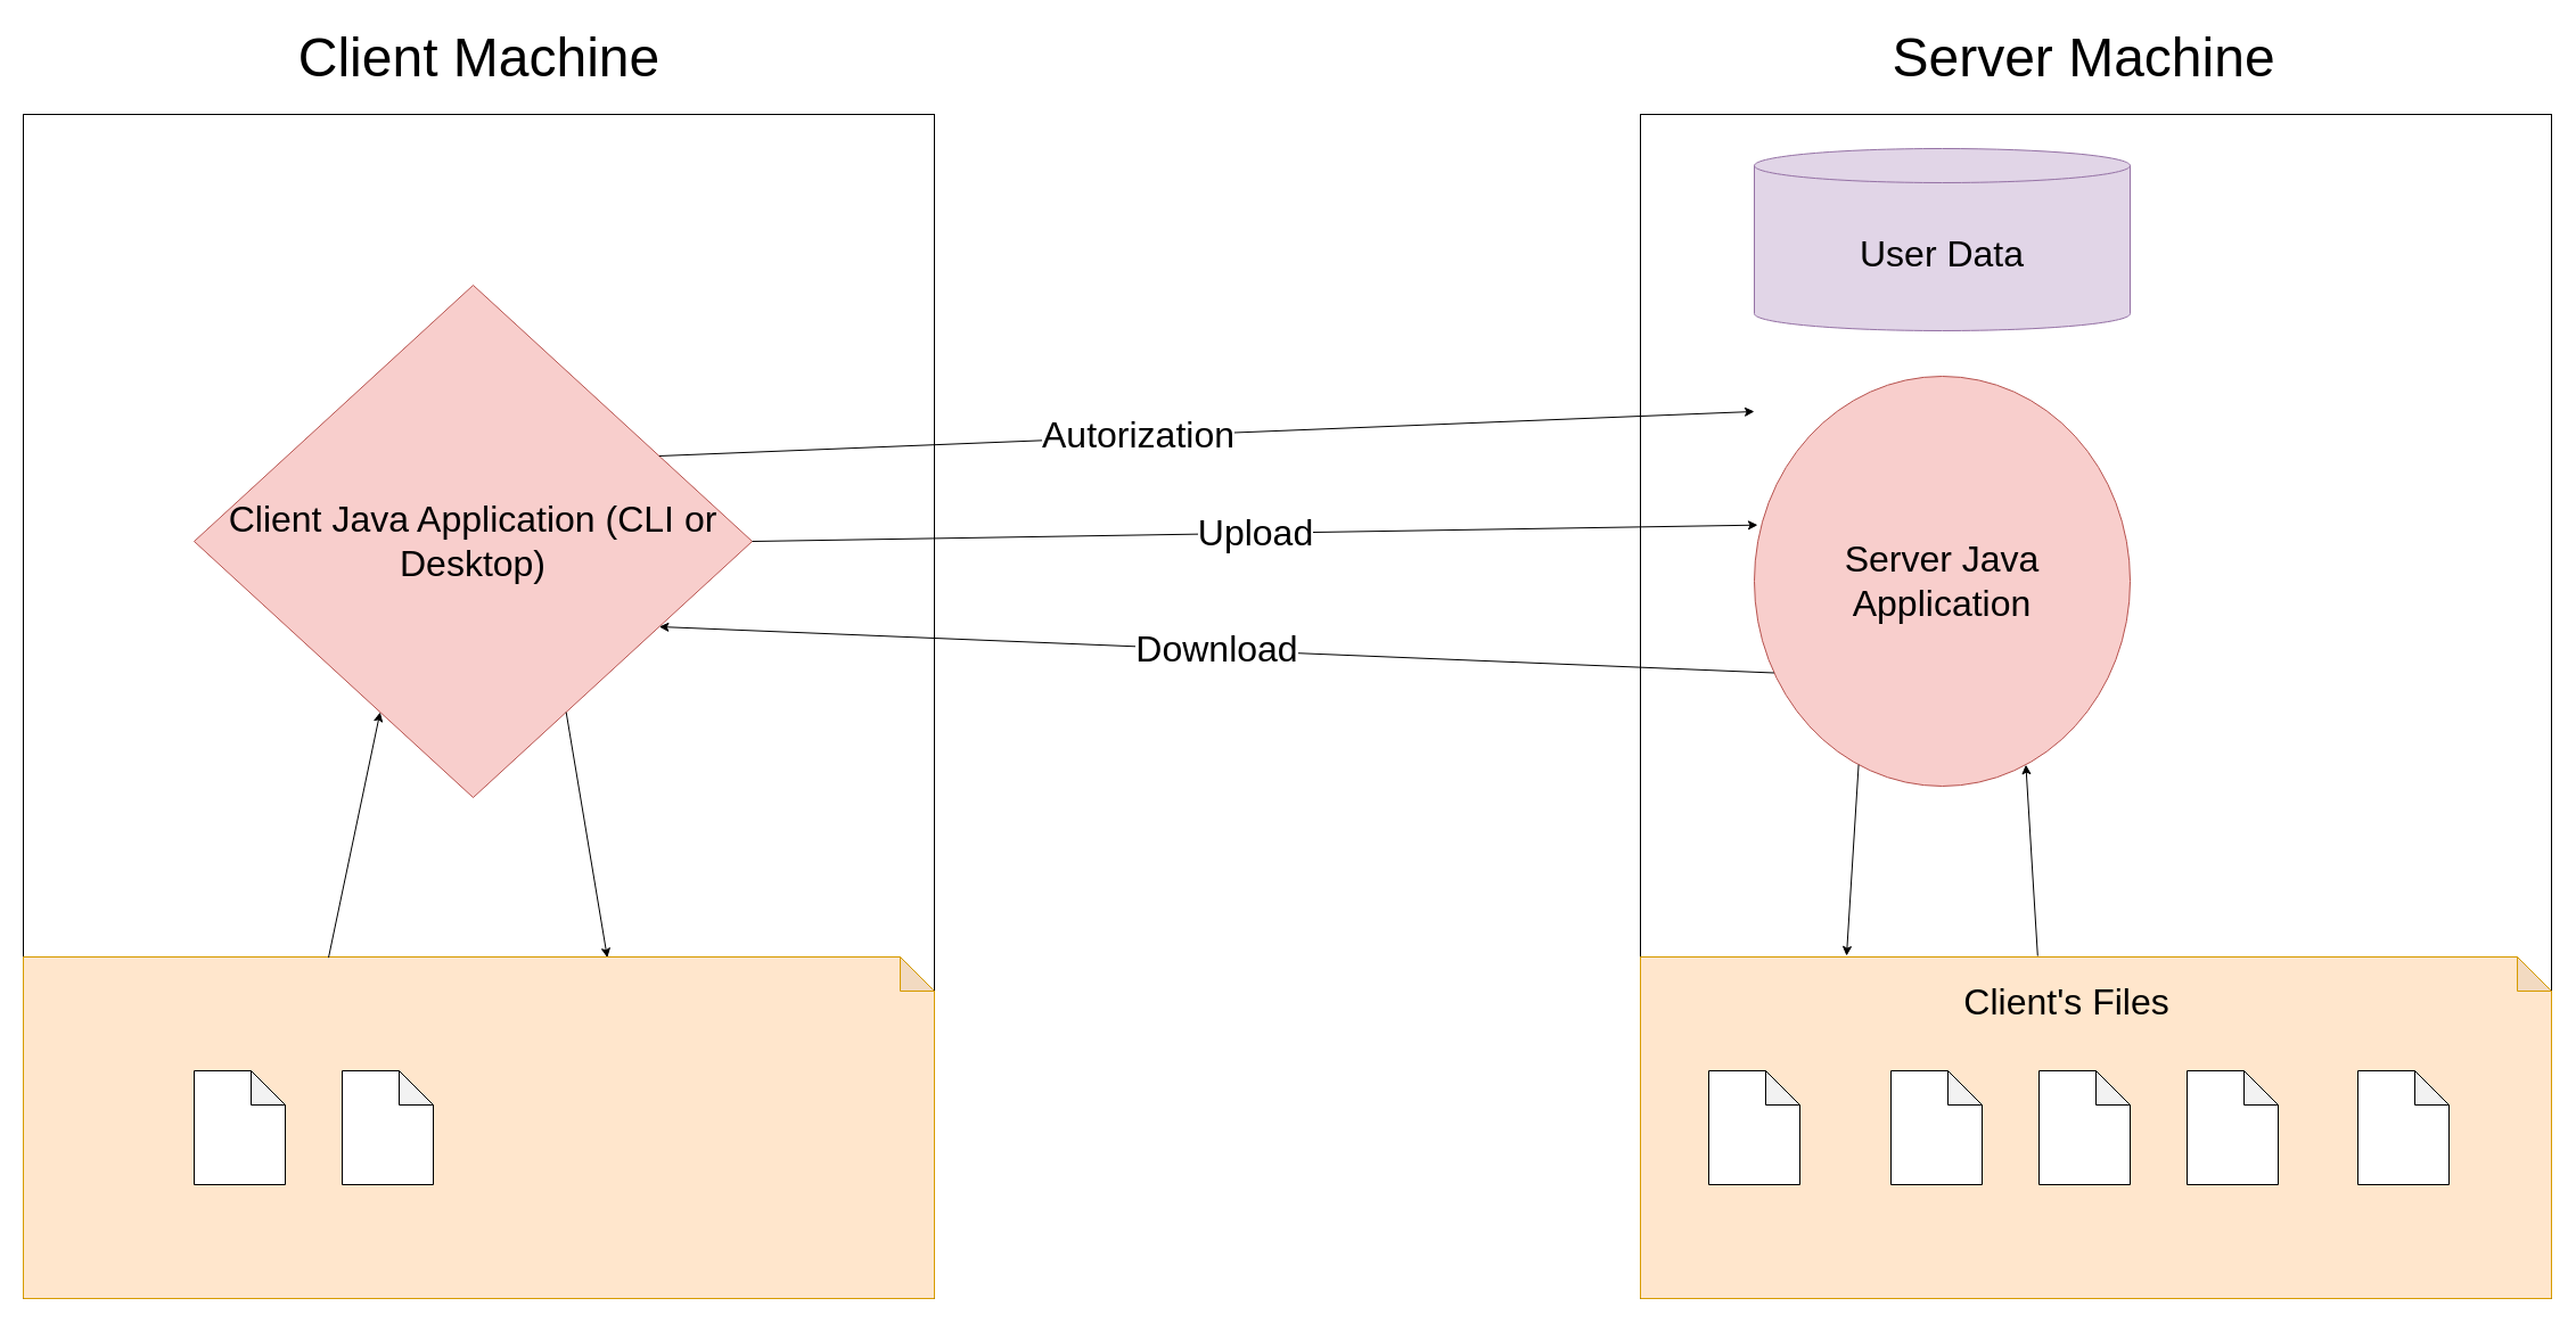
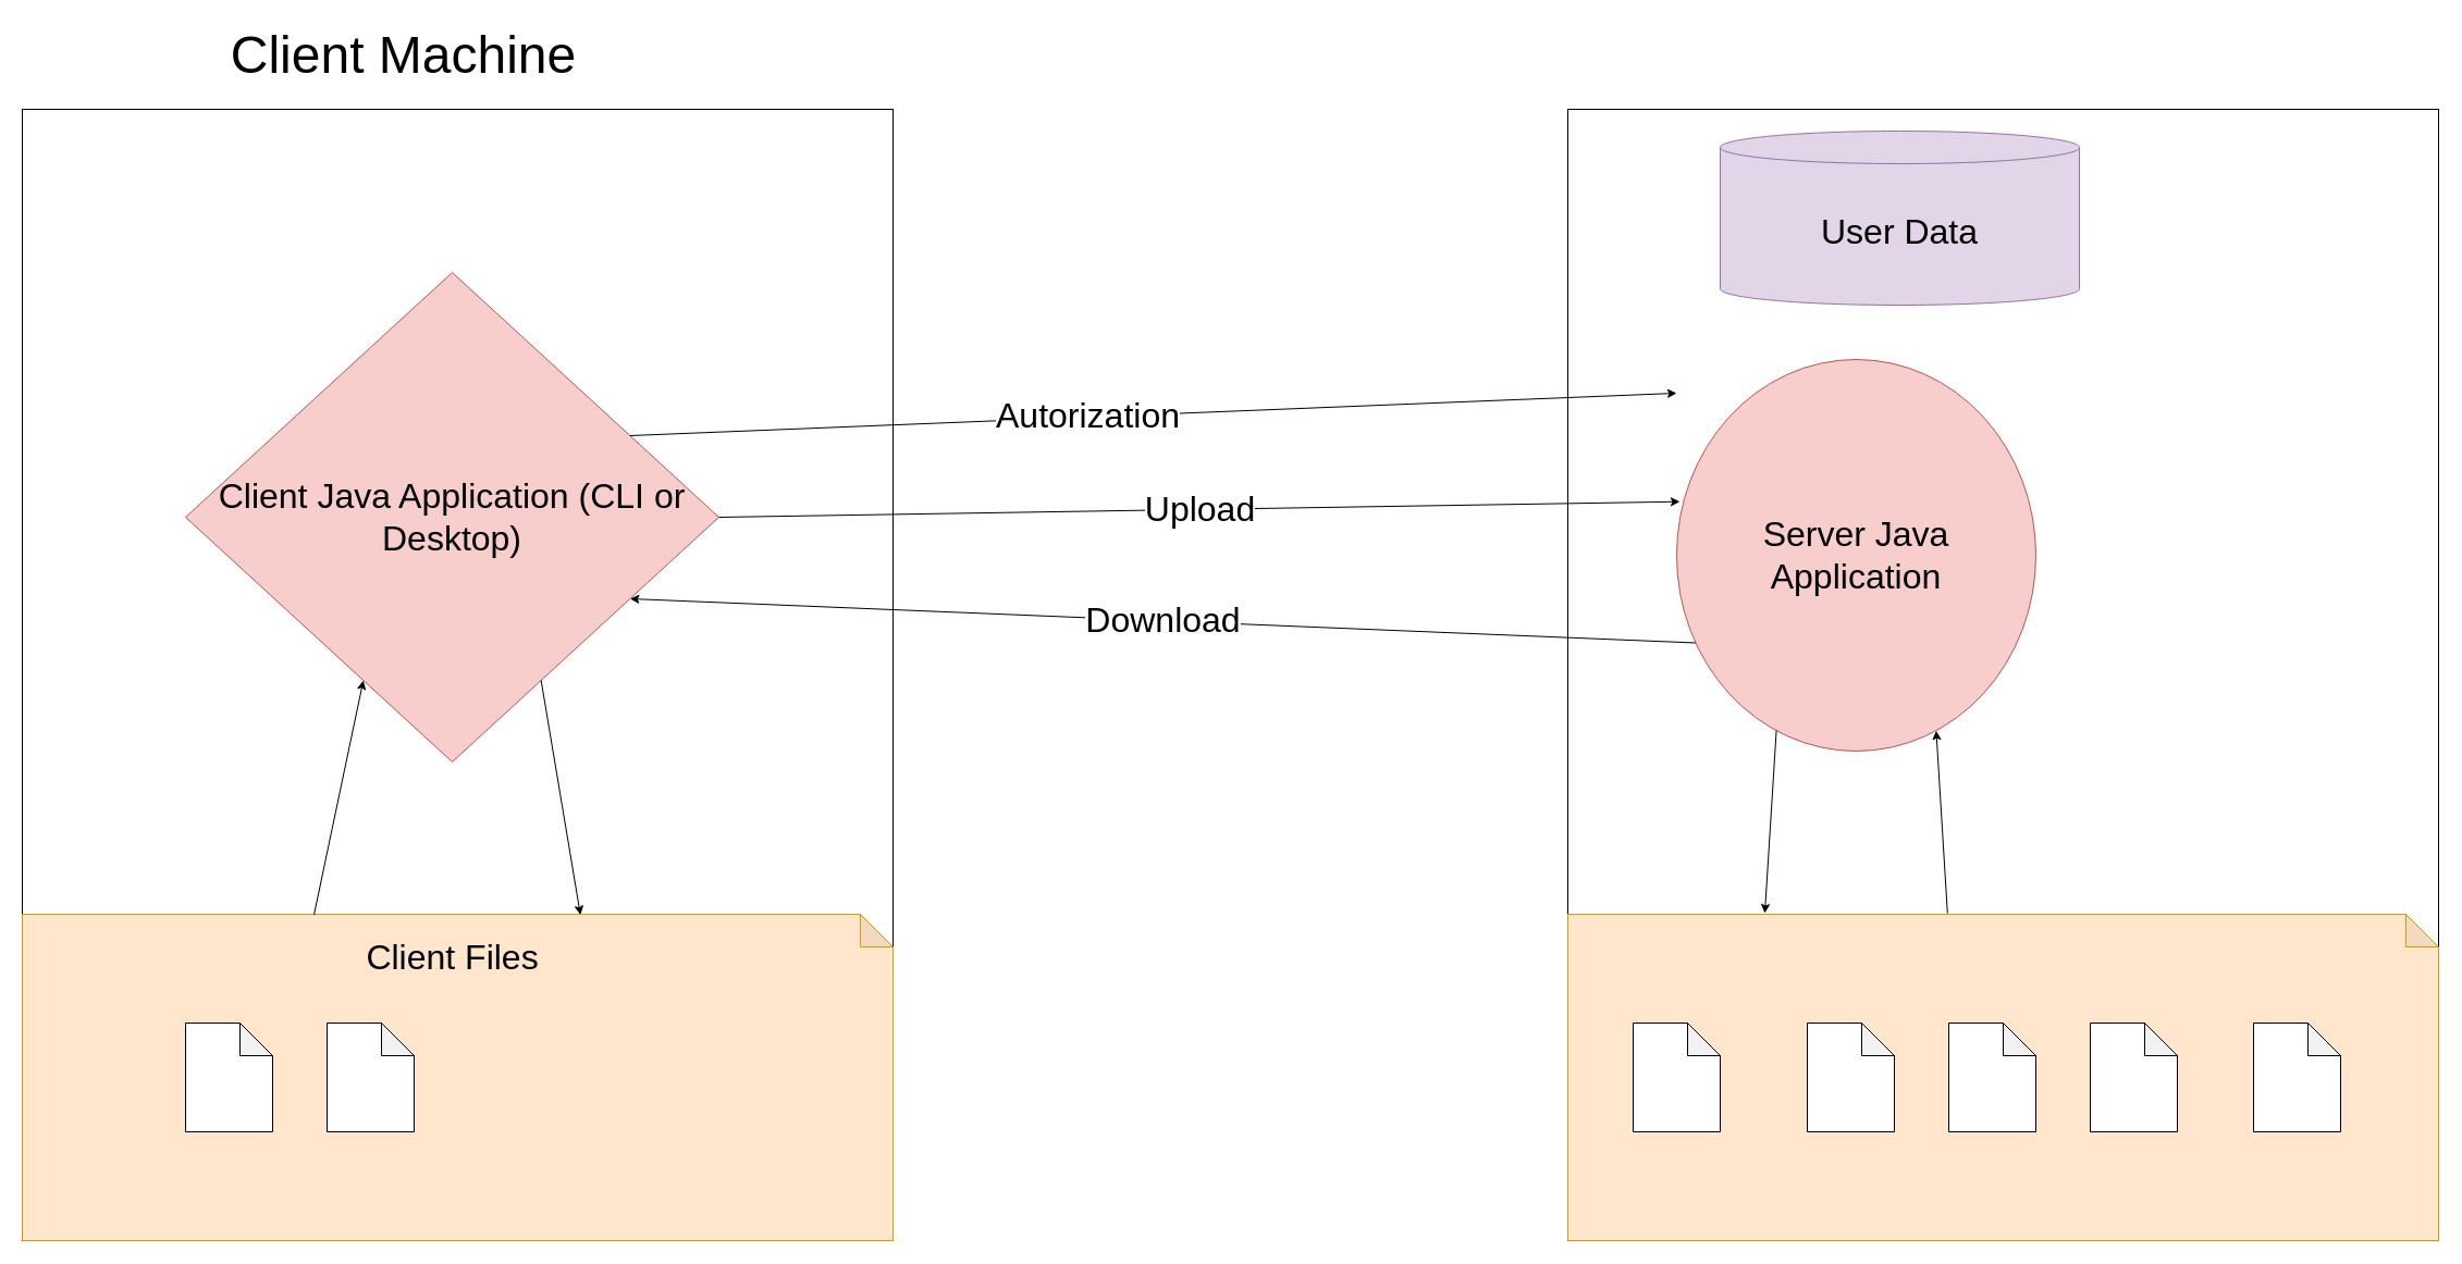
  <mxCell id="0" />
  <mxCell id="1" parent="0" />
  <mxCell id="2" value="" style="group" vertex="1" connectable="0" parent="1"><mxGeometry x="1440" y="100" width="800" height="1040" as="geometry" /></mxCell>
  <mxCell id="3" value="" style="rounded=0;whiteSpace=wrap;html=1;fillColor=none;fontSize=19;" parent="2" vertex="1"><mxGeometry width="800" height="1040" as="geometry" /></mxCell>
  <mxCell id="4" value="" style="shape=note;whiteSpace=wrap;html=1;backgroundOutline=1;darkOpacity=0.05;fontSize=19;fillColor=#ffe6cc;strokeColor=#d79b00;" vertex="1" parent="2"><mxGeometry y="740" width="800" height="300" as="geometry" /></mxCell>
  <mxCell id="5" value="&lt;font style=&quot;font-size: 32px&quot;&gt;Server Java Application&lt;/font&gt;" style="ellipse;whiteSpace=wrap;html=1;fontSize=21;fillColor=#f8cecc;strokeColor=#b85450;" parent="2" vertex="1"><mxGeometry x="100" y="230" width="330" height="360" as="geometry" /></mxCell>
- <mxCell id="6" value="User Data" style="shape=cylinder3;whiteSpace=wrap;html=1;boundedLbl=1;backgroundOutline=1;size=15;fontSize=32;fillColor=#e1d5e7;strokeColor=#9673a6;" parent="2" vertex="1"><mxGeometry x="100" y="30" width="330" height="160" as="geometry" /></mxCell>
+ <mxCell id="6" value="User Data" style="shape=cylinder3;whiteSpace=wrap;html=1;boundedLbl=1;backgroundOutline=1;size=15;fontSize=32;fillColor=#e1d5e7;strokeColor=#9673a6;" parent="2" vertex="1"><mxGeometry x="140" y="20" width="330" height="160" as="geometry" /></mxCell>
  <mxCell id="7" value="" style="endArrow=classic;html=1;fontSize=24;exitX=0.25;exitY=1;exitDx=0;exitDy=0;" edge="1" parent="2" source="5"><mxGeometry width="50" height="50" relative="1" as="geometry"><mxPoint x="50" y="580" as="sourcePoint" /><mxPoint x="181" y="739" as="targetPoint" /></mxGeometry></mxCell>
  <mxCell id="8" value="" style="endArrow=classic;html=1;fontSize=24;exitX=0.436;exitY=-0.003;exitDx=0;exitDy=0;exitPerimeter=0;entryX=0.75;entryY=1;entryDx=0;entryDy=0;" edge="1" parent="2" source="4" target="5"><mxGeometry width="50" height="50" relative="1" as="geometry"><mxPoint x="192.5" y="600" as="sourcePoint" /><mxPoint x="191" y="749" as="targetPoint" /></mxGeometry></mxCell>
- <mxCell id="9" value="Client's Files" style="text;html=1;align=center;verticalAlign=middle;resizable=0;points=[];autosize=1;fontSize=32;" vertex="1" parent="2"><mxGeometry x="274" y="760" width="200" height="40" as="geometry" /></mxCell>
  <mxCell id="10" value="" style="shape=note;whiteSpace=wrap;html=1;backgroundOutline=1;darkOpacity=0.05;fontSize=32;" vertex="1" parent="2"><mxGeometry x="220" y="840" width="80" height="100" as="geometry" /></mxCell>
  <mxCell id="11" value="" style="shape=note;whiteSpace=wrap;html=1;backgroundOutline=1;darkOpacity=0.05;fontSize=32;" vertex="1" parent="2"><mxGeometry x="350" y="840" width="80" height="100" as="geometry" /></mxCell>
  <mxCell id="12" value="" style="shape=note;whiteSpace=wrap;html=1;backgroundOutline=1;darkOpacity=0.05;fontSize=32;" vertex="1" parent="2"><mxGeometry x="60" y="840" width="80" height="100" as="geometry" /></mxCell>
  <mxCell id="13" value="" style="shape=note;whiteSpace=wrap;html=1;backgroundOutline=1;darkOpacity=0.05;fontSize=32;" vertex="1" parent="2"><mxGeometry x="480" y="840" width="80" height="100" as="geometry" /></mxCell>
  <mxCell id="14" value="" style="shape=note;whiteSpace=wrap;html=1;backgroundOutline=1;darkOpacity=0.05;fontSize=32;" vertex="1" parent="2"><mxGeometry x="630" y="840" width="80" height="100" as="geometry" /></mxCell>
  <mxCell id="15" value="" style="group" vertex="1" connectable="0" parent="1"><mxGeometry x="20" y="100" width="800" height="1040" as="geometry" /></mxCell>
  <mxCell id="16" value="" style="rounded=0;whiteSpace=wrap;html=1;fillColor=none;fontSize=19;" vertex="1" parent="15"><mxGeometry width="800" height="1040" as="geometry" /></mxCell>
  <mxCell id="17" value="" style="shape=note;whiteSpace=wrap;html=1;backgroundOutline=1;darkOpacity=0.05;fontSize=19;fillColor=#ffe6cc;strokeColor=#d79b00;" vertex="1" parent="15"><mxGeometry y="740" width="800" height="300" as="geometry" /></mxCell>
  <mxCell id="18" value="Client Java Application (CLI or Desktop)" style="rhombus;whiteSpace=wrap;html=1;fontSize=32;fillColor=#f8cecc;strokeColor=#b85450;" parent="15" vertex="1"><mxGeometry x="150" y="150" width="490" height="450" as="geometry" /></mxCell>
+ <mxCell id="19" value="Client Files" style="text;html=1;align=center;verticalAlign=middle;resizable=0;points=[];autosize=1;fontSize=32;" vertex="1" parent="15"><mxGeometry x="310" y="760" width="170" height="40" as="geometry" /></mxCell>
  <mxCell id="20" value="" style="endArrow=classic;html=1;fontSize=32;exitX=0.335;exitY=0.002;exitDx=0;exitDy=0;exitPerimeter=0;entryX=0.25;entryY=1;entryDx=0;entryDy=0;" edge="1" parent="15" source="17" target="18"><mxGeometry width="50" height="50" relative="1" as="geometry"><mxPoint x="1030" y="460" as="sourcePoint" /><mxPoint x="1080" y="410" as="targetPoint" /></mxGeometry></mxCell>
  <mxCell id="21" value="" style="endArrow=classic;html=1;fontSize=32;exitX=0.75;exitY=1;exitDx=0;exitDy=0;entryX=0.641;entryY=0.002;entryDx=0;entryDy=0;entryPerimeter=0;" edge="1" parent="15" source="18" target="17"><mxGeometry width="50" height="50" relative="1" as="geometry"><mxPoint x="278.0" y="750.6" as="sourcePoint" /><mxPoint x="282.5" y="610.0" as="targetPoint" /></mxGeometry></mxCell>
  <mxCell id="22" value="" style="shape=note;whiteSpace=wrap;html=1;backgroundOutline=1;darkOpacity=0.05;fontSize=32;" vertex="1" parent="15"><mxGeometry x="150" y="840" width="80" height="100" as="geometry" /></mxCell>
  <mxCell id="23" value="" style="shape=note;whiteSpace=wrap;html=1;backgroundOutline=1;darkOpacity=0.05;fontSize=32;" vertex="1" parent="15"><mxGeometry x="280" y="840" width="80" height="100" as="geometry" /></mxCell>
  <mxCell id="24" value="Upload" style="endArrow=classic;html=1;fontSize=32;entryX=0.009;entryY=0.363;entryDx=0;entryDy=0;entryPerimeter=0;exitX=1;exitY=0.5;exitDx=0;exitDy=0;" parent="1" source="18" target="5" edge="1"><mxGeometry width="50" height="50" relative="1" as="geometry"><mxPoint x="910" y="470" as="sourcePoint" /><mxPoint x="430" y="440" as="targetPoint" /></mxGeometry></mxCell>
  <mxCell id="25" value="Download" style="endArrow=classic;html=1;fontSize=32;exitX=0;exitY=0.75;exitDx=0;exitDy=0;entryX=1;entryY=0.75;entryDx=0;entryDy=0;" parent="1" source="5" target="18" edge="1"><mxGeometry width="50" height="50" relative="1" as="geometry"><mxPoint x="1090" y="690" as="sourcePoint" /><mxPoint x="920" y="600" as="targetPoint" /></mxGeometry></mxCell>
  <mxCell id="26" value="" style="endArrow=classic;html=1;fontSize=19;entryX=0;entryY=0.086;entryDx=0;entryDy=0;entryPerimeter=0;exitX=1;exitY=0.25;exitDx=0;exitDy=0;" parent="1" source="18" target="5" edge="1"><mxGeometry width="50" height="50" relative="1" as="geometry"><mxPoint x="920" y="370" as="sourcePoint" /><mxPoint x="480" y="580" as="targetPoint" /></mxGeometry></mxCell>
  <mxCell id="27" value="Autorization" style="edgeLabel;html=1;align=center;verticalAlign=middle;resizable=0;points=[];fontSize=32;" vertex="1" connectable="0" parent="26"><mxGeometry x="-0.123" y="1" relative="1" as="geometry"><mxPoint x="-1" as="offset" /></mxGeometry></mxCell>
- <mxCell id="28" value="Server Machine" style="text;html=1;align=center;verticalAlign=middle;resizable=0;points=[];autosize=1;fontSize=48;" vertex="1" parent="1"><mxGeometry x="1653.5" y="20" width="350" height="60" as="geometry" /></mxCell>
- <mxCell id="29" value="Client Machine" style="text;html=1;align=center;verticalAlign=middle;resizable=0;points=[];autosize=1;fontSize=48;" vertex="1" parent="1"><mxGeometry x="255" y="20" width="330" height="60" as="geometry" /></mxCell>
+ <mxCell id="29" value="Client Machine" style="text;html=1;align=center;verticalAlign=middle;resizable=0;points=[];autosize=1;fontSize=48;" vertex="1" parent="1"><mxGeometry x="205" y="20" width="330" height="60" as="geometry" /></mxCell>
